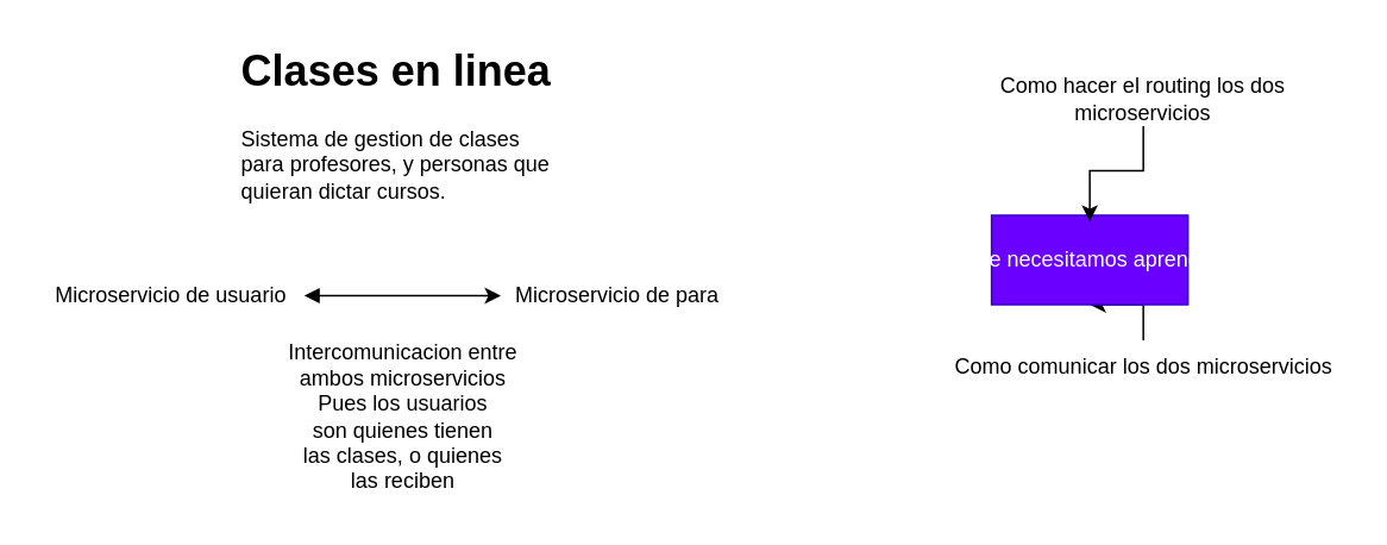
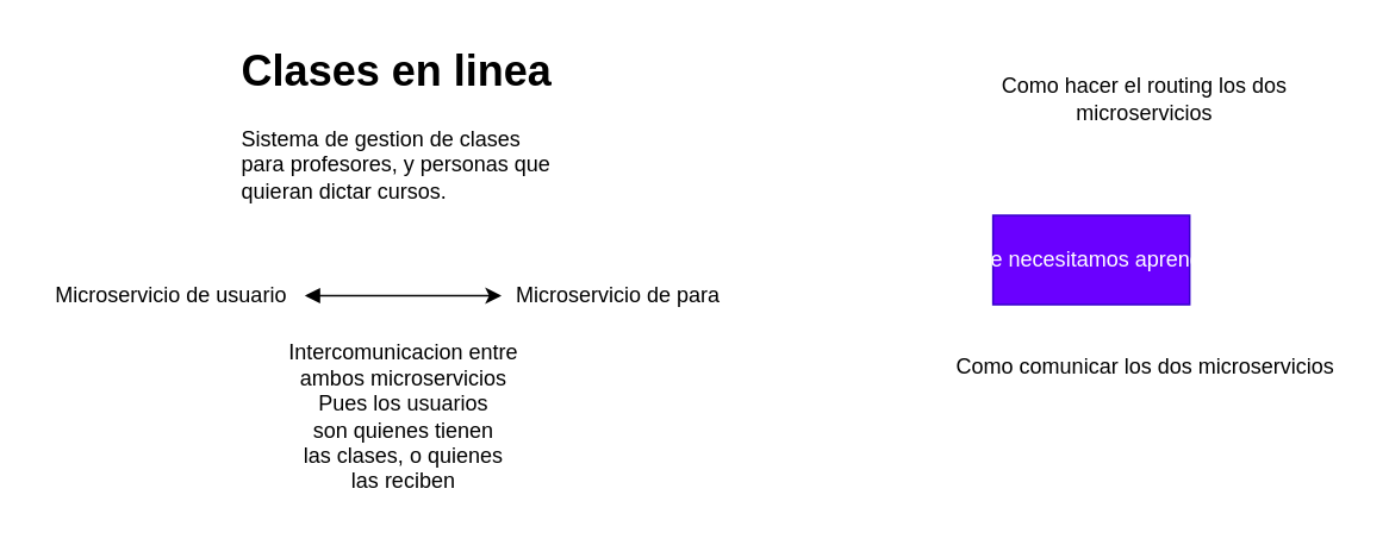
  <mxCell id="0" />
  <mxCell id="1" parent="0" />
  <mxCell id="2" value="&lt;h1&gt;Clases en linea&lt;/h1&gt;&lt;p&gt;Sistema de gestion de clases para profesores, y personas que quieran dictar cursos.&lt;br&gt;&lt;/p&gt;" style="text;html=1;strokeColor=none;fillColor=none;spacing=5;spacingTop=-20;whiteSpace=wrap;overflow=hidden;rounded=0;" vertex="1" parent="1"><mxGeometry x="130" y="20" width="190" height="120" as="geometry" /></mxCell>
  <mxCell id="3" value="Microservicio de usuario" style="text;html=1;align=center;verticalAlign=middle;resizable=0;points=[];autosize=1;strokeColor=none;fillColor=none;" vertex="1" parent="1"><mxGeometry x="20" y="150" width="150" height="30" as="geometry" /></mxCell>
  <mxCell id="4" value="Microservicio de para" style="text;html=1;align=center;verticalAlign=middle;resizable=0;points=[];autosize=1;strokeColor=none;fillColor=none;" vertex="1" parent="1"><mxGeometry x="270" y="150" width="150" height="30" as="geometry" /></mxCell>
  <mxCell id="5" style="edgeStyle=orthogonalEdgeStyle;rounded=0;orthogonalLoop=1;jettySize=auto;html=1;entryX=0.067;entryY=0.5;entryDx=0;entryDy=0;entryPerimeter=0;shadow=0;startArrow=block;startFill=1;" edge="1" parent="1" source="3" target="4"><mxGeometry relative="1" as="geometry" /></mxCell>
  <mxCell id="6" value="Intercomunicacion entre&lt;br&gt;ambos microservicios&lt;br&gt;Pues los usuarios&lt;br&gt;son quienes tienen&lt;br&gt;las clases, o quienes&lt;br&gt;las reciben" style="text;html=1;align=center;verticalAlign=middle;resizable=0;points=[];autosize=1;strokeColor=none;fillColor=none;" vertex="1" parent="1"><mxGeometry x="150" y="183" width="150" height="100" as="geometry" /></mxCell>
  <mxCell id="7" value="Como hacer el routing los dos microservicios" style="text;html=1;strokeColor=none;fillColor=none;align=center;verticalAlign=middle;whiteSpace=wrap;rounded=0;" vertex="1" parent="1"><mxGeometry x="540" y="40" width="200" height="30" as="geometry" /></mxCell>
- <mxCell id="8" style="edgeStyle=orthogonalEdgeStyle;rounded=0;orthogonalLoop=1;jettySize=auto;html=1;" edge="1" parent="1" source="9" target="10"><mxGeometry relative="1" as="geometry" /></mxCell>
  <mxCell id="9" value="Como comunicar los dos microservicios" style="text;html=1;align=center;verticalAlign=middle;resizable=0;points=[];autosize=1;strokeColor=none;fillColor=none;" vertex="1" parent="1"><mxGeometry x="525" y="190" width="230" height="30" as="geometry" /></mxCell>
  <mxCell id="10" value="Que necesitamos aprender" style="text;html=1;align=center;verticalAlign=middle;resizable=0;points=[];autosize=1;strokeColor=#3700CC;fillColor=#6a00ff;fontColor=#ffffff;" vertex="1" parent="1"><mxGeometry x="555" y="120" width="110" height="50" as="geometry" /></mxCell>
- <mxCell id="11" style="edgeStyle=orthogonalEdgeStyle;rounded=0;orthogonalLoop=1;jettySize=auto;html=1;exitX=0.5;exitY=1;exitDx=0;exitDy=0;entryX=0.5;entryY=0.067;entryDx=0;entryDy=0;entryPerimeter=0;" edge="1" parent="1" source="7" target="10"><mxGeometry relative="1" as="geometry" /></mxCell>
